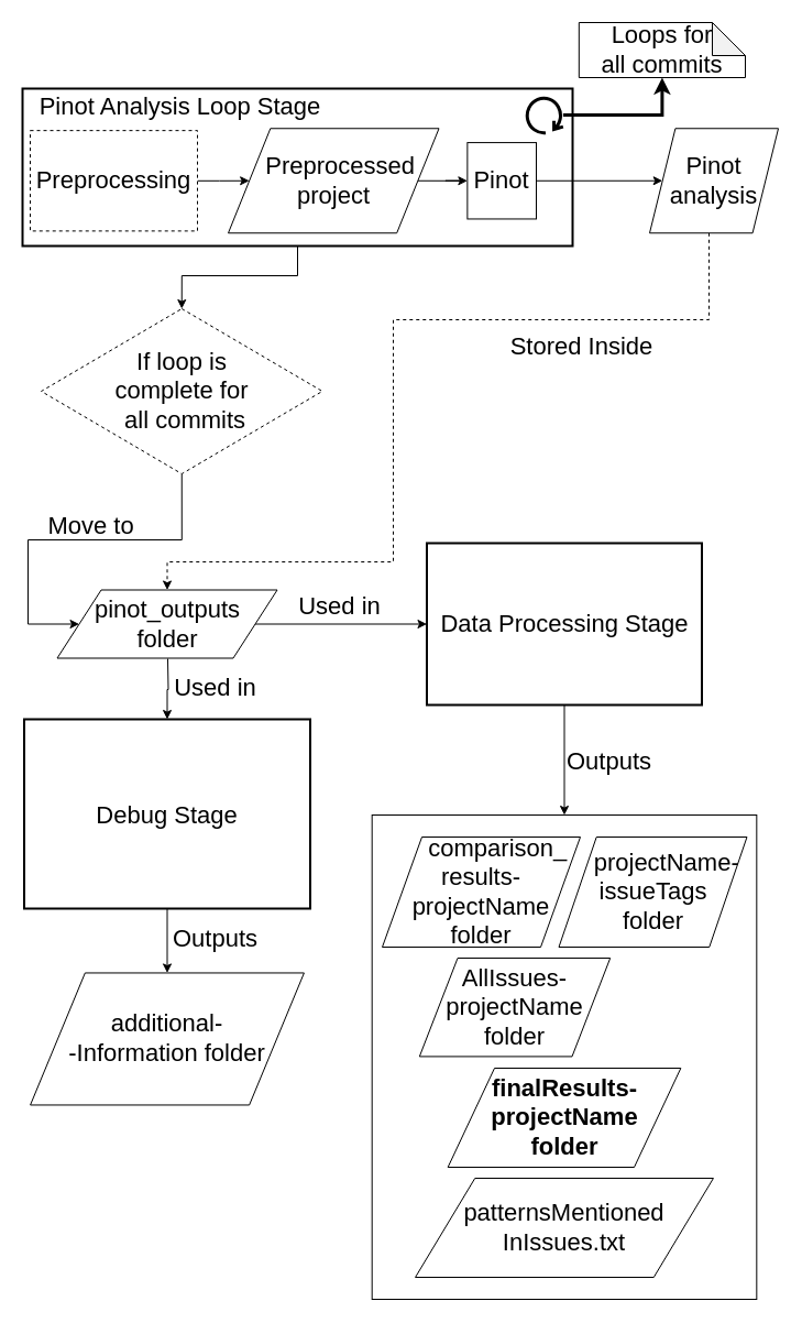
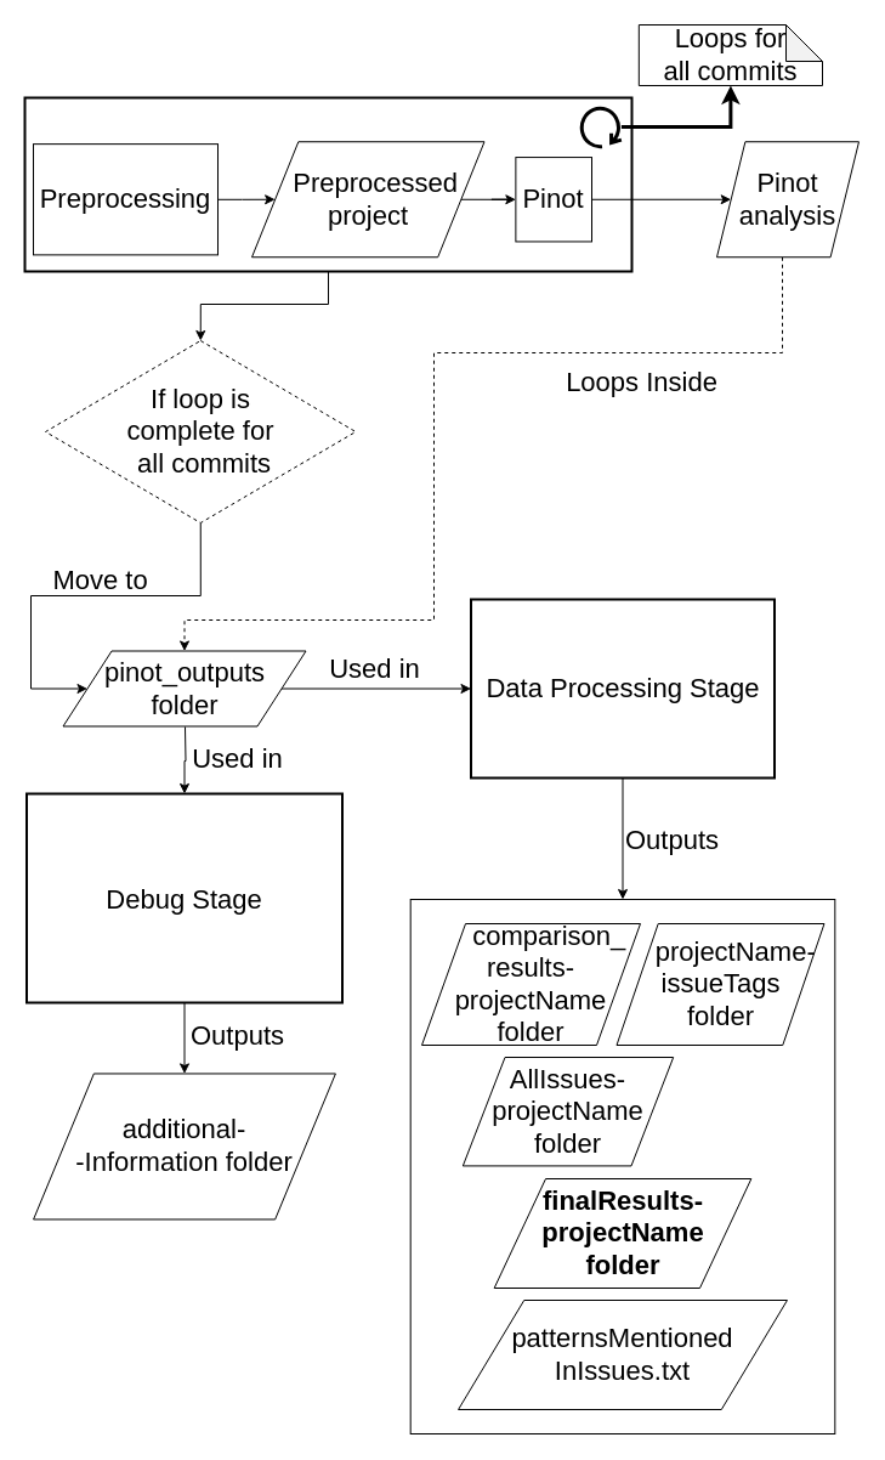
  <mxCell id="0" />
  <mxCell id="1" parent="0" />
  <mxCell id="2" value="" style="rounded=0;whiteSpace=wrap;html=1;fontSize=22;" vertex="1" parent="1"><mxGeometry x="337.69" y="740" width="349.63" height="440" as="geometry" /></mxCell>
  <mxCell id="3" style="edgeStyle=orthogonalEdgeStyle;rounded=0;orthogonalLoop=1;jettySize=auto;html=1;entryX=0.5;entryY=0;entryDx=0;entryDy=0;fontSize=22;" edge="1" parent="1" source="4" target="2"><mxGeometry relative="1" as="geometry" /></mxCell>
  <mxCell id="4" value="" style="rounded=0;whiteSpace=wrap;html=1;strokeWidth=2;fontSize=22;" parent="1" vertex="1"><mxGeometry x="387.5" y="493" width="250" height="147" as="geometry" /></mxCell>
  <mxCell id="5" style="edgeStyle=orthogonalEdgeStyle;rounded=0;orthogonalLoop=1;jettySize=auto;html=1;entryX=0.5;entryY=0;entryDx=0;entryDy=0;fontSize=22;" edge="1" parent="1" source="6" target="20"><mxGeometry relative="1" as="geometry" /></mxCell>
  <mxCell id="6" value="" style="rounded=0;whiteSpace=wrap;html=1;strokeWidth=2;fontSize=22;" parent="1" vertex="1"><mxGeometry x="21.5" y="653" width="260" height="172" as="geometry" /></mxCell>
  <mxCell id="7" style="edgeStyle=orthogonalEdgeStyle;rounded=0;orthogonalLoop=1;jettySize=auto;html=1;entryX=0.5;entryY=0;entryDx=0;entryDy=0;fontSize=22;" edge="1" parent="1" source="8" target="28"><mxGeometry relative="1" as="geometry"><Array as="points"><mxPoint x="270" y="250" /><mxPoint x="165" y="250" /></Array></mxGeometry></mxCell>
  <mxCell id="8" value="" style="rounded=0;whiteSpace=wrap;html=1;strokeWidth=2;fontSize=22;" parent="1" vertex="1"><mxGeometry x="20" y="80" width="500" height="143" as="geometry" /></mxCell>
  <mxCell id="9" style="edgeStyle=orthogonalEdgeStyle;rounded=0;orthogonalLoop=1;jettySize=auto;html=1;entryX=0.5;entryY=0;entryDx=0;entryDy=0;fontSize=22;" edge="1" parent="1" target="6"><mxGeometry relative="1" as="geometry"><mxPoint x="152" y="598" as="sourcePoint" /></mxGeometry></mxCell>
  <mxCell id="10" style="edgeStyle=orthogonalEdgeStyle;rounded=0;orthogonalLoop=1;jettySize=auto;html=1;entryX=0;entryY=0.5;entryDx=0;entryDy=0;fontSize=22;" edge="1" parent="1" source="11" target="34"><mxGeometry relative="1" as="geometry" /></mxCell>
  <mxCell id="11" value="pinot_outputs&lt;br style=&quot;font-size: 22px;&quot;&gt;folder" style="shape=parallelogram;perimeter=parallelogramPerimeter;whiteSpace=wrap;html=1;fontSize=22;" parent="1" vertex="1"><mxGeometry x="51.5" y="535.5" width="200" height="62" as="geometry" /></mxCell>
  <mxCell id="12" style="edgeStyle=orthogonalEdgeStyle;rounded=0;orthogonalLoop=1;jettySize=auto;html=1;entryX=0;entryY=0.5;entryDx=0;entryDy=0;fontSize=22;" parent="1" source="13" target="33" edge="1"><mxGeometry relative="1" as="geometry" /></mxCell>
- <mxCell id="13" value="&lt;font style=&quot;font-size: 22px;&quot;&gt;Preprocessing&lt;/font&gt;" style="rounded=0;whiteSpace=wrap;html=1;fontSize=22;dashed=1;" parent="1" vertex="1"><mxGeometry x="27" y="118.13" width="152" height="91.25" as="geometry" /></mxCell>
+ <mxCell id="13" value="&lt;font style=&quot;font-size: 22px;&quot;&gt;Preprocessing&lt;/font&gt;" style="rounded=0;whiteSpace=wrap;html=1;fontSize=22;" parent="1" vertex="1"><mxGeometry x="27" y="118.13" width="152" height="91.25" as="geometry" /></mxCell>
  <mxCell id="14" value="&lt;font style=&quot;font-size: 22px;&quot;&gt;Pinot&lt;/font&gt;" style="rounded=0;whiteSpace=wrap;html=1;fontSize=22;" parent="1" vertex="1"><mxGeometry x="424.37" y="129.08" width="62.63" height="69.37" as="geometry" /></mxCell>
  <mxCell id="15" value="" style="endArrow=classic;html=1;exitX=1;exitY=0.5;exitDx=0;exitDy=0;entryX=0;entryY=0.5;entryDx=0;entryDy=0;fontSize=22;" parent="1" source="14" target="17" edge="1"><mxGeometry width="50" height="50" relative="1" as="geometry"><mxPoint x="590" y="183" as="sourcePoint" /><mxPoint x="620" y="158" as="targetPoint" /></mxGeometry></mxCell>
  <mxCell id="16" style="edgeStyle=orthogonalEdgeStyle;rounded=0;jumpStyle=arc;orthogonalLoop=1;jettySize=auto;html=1;entryX=0.5;entryY=0;entryDx=0;entryDy=0;fontSize=22;dashed=1;" edge="1" parent="1" source="17" target="11"><mxGeometry relative="1" as="geometry"><Array as="points"><mxPoint x="644" y="290" /><mxPoint x="357" y="290" /><mxPoint x="357" y="510" /><mxPoint x="152" y="510" /></Array></mxGeometry></mxCell>
  <mxCell id="17" value="&lt;font style=&quot;font-size: 22px;&quot;&gt;Pinot analysis&lt;/font&gt;" style="shape=parallelogram;perimeter=parallelogramPerimeter;whiteSpace=wrap;html=1;fontSize=22;" parent="1" vertex="1"><mxGeometry x="590" y="116.25" width="117" height="95" as="geometry" /></mxCell>
  <mxCell id="18" value="Used in" style="text;html=1;align=center;verticalAlign=middle;resizable=0;points=[];autosize=1;fontSize=22;" parent="1" vertex="1"><mxGeometry x="149.5" y="610" width="90" height="30" as="geometry" /></mxCell>
  <mxCell id="19" value="Debug Stage" style="text;html=1;strokeColor=none;fillColor=none;align=center;verticalAlign=middle;whiteSpace=wrap;rounded=0;fontSize=22;" parent="1" vertex="1"><mxGeometry x="20" y="653" width="263" height="175" as="geometry" /></mxCell>
  <mxCell id="20" value="additional-&lt;br style=&quot;font-size: 22px;&quot;&gt;-Information folder" style="shape=parallelogram;perimeter=parallelogramPerimeter;whiteSpace=wrap;html=1;fontSize=22;" parent="1" vertex="1"><mxGeometry x="27.08" y="883.46" width="248.83" height="120" as="geometry" /></mxCell>
  <mxCell id="21" value="&amp;nbsp; &amp;nbsp; &amp;nbsp;comparison_&lt;br style=&quot;font-size: 22px&quot;&gt;results-&lt;br&gt;projectName&lt;br style=&quot;font-size: 22px&quot;&gt;folder" style="shape=parallelogram;perimeter=parallelogramPerimeter;whiteSpace=wrap;html=1;fontSize=22;" parent="1" vertex="1"><mxGeometry x="347" y="760" width="180" height="100" as="geometry" /></mxCell>
  <mxCell id="22" value="&amp;nbsp; &amp;nbsp; projectName-issueTags&lt;br style=&quot;font-size: 22px&quot;&gt;folder" style="shape=parallelogram;perimeter=parallelogramPerimeter;whiteSpace=wrap;html=1;fontSize=22;" parent="1" vertex="1"><mxGeometry x="507.5" y="760" width="170.97" height="100" as="geometry" /></mxCell>
  <mxCell id="23" value="&lt;b style=&quot;font-size: 22px;&quot;&gt;finalResults-projectName&lt;br style=&quot;font-size: 22px;&quot;&gt;folder&lt;/b&gt;" style="shape=parallelogram;perimeter=parallelogramPerimeter;whiteSpace=wrap;html=1;fontSize=22;" parent="1" vertex="1"><mxGeometry x="406.67" y="970" width="211.66" height="90" as="geometry" /></mxCell>
  <mxCell id="24" value="AllIssues-&lt;br style=&quot;font-size: 22px;&quot;&gt;projectName&lt;br style=&quot;font-size: 22px;&quot;&gt;folder" style="shape=parallelogram;perimeter=parallelogramPerimeter;whiteSpace=wrap;html=1;fontSize=22;" parent="1" vertex="1"><mxGeometry x="380.84" y="870" width="173.32" height="89.42" as="geometry" /></mxCell>
  <mxCell id="25" value="patternsMentioned&lt;br style=&quot;font-size: 22px;&quot;&gt;InIssues.txt" style="shape=parallelogram;perimeter=parallelogramPerimeter;whiteSpace=wrap;html=1;fontSize=22;" parent="1" vertex="1"><mxGeometry x="377.04" y="1070" width="270.92" height="90" as="geometry" /></mxCell>
- <mxCell id="26" value="&lt;font style=&quot;font-size: 22px;&quot;&gt;Pinot Analysis Loop Stage&lt;/font&gt;" style="text;html=1;strokeColor=none;fillColor=none;align=center;verticalAlign=middle;whiteSpace=wrap;rounded=0;fontSize=22;" parent="1" vertex="1"><mxGeometry x="20" y="87" width="287" height="20" as="geometry" /></mxCell>
  <mxCell id="27" style="edgeStyle=orthogonalEdgeStyle;rounded=0;orthogonalLoop=1;jettySize=auto;html=1;entryX=0;entryY=0.5;entryDx=0;entryDy=0;fontSize=22;jumpStyle=arc;exitX=0.5;exitY=1;exitDx=0;exitDy=0;" edge="1" parent="1" source="28" target="11"><mxGeometry relative="1" as="geometry"><mxPoint x="151.5" y="487" as="sourcePoint" /><Array as="points"><mxPoint x="165" y="490" /><mxPoint x="25" y="490" /><mxPoint x="25" y="567" /></Array></mxGeometry></mxCell>
  <mxCell id="28" value="&lt;span style=&quot;font-size: 22px;&quot;&gt;If loop is &lt;br style=&quot;font-size: 22px;&quot;&gt;complete for&lt;br style=&quot;font-size: 22px;&quot;&gt;&amp;nbsp;all commits&lt;/span&gt;" style="rhombus;whiteSpace=wrap;html=1;fontSize=22;dashed=1;" parent="1" vertex="1"><mxGeometry x="37" y="280" width="255.5" height="150" as="geometry" /></mxCell>
  <mxCell id="29" style="edgeStyle=orthogonalEdgeStyle;rounded=0;orthogonalLoop=1;jettySize=auto;html=1;strokeWidth=3;entryX=0.5;entryY=1;entryDx=0;entryDy=0;entryPerimeter=0;fontSize=22;" parent="1" source="30" target="31" edge="1"><mxGeometry relative="1" as="geometry"><mxPoint x="575.82" y="73" as="targetPoint" /></mxGeometry></mxCell>
  <mxCell id="30" value="" style="shape=mxgraph.bpmn.loop;html=1;outlineConnect=0;direction=west;flipV=1;strokeWidth=3;fontSize=22;" parent="1" vertex="1"><mxGeometry x="477.37" y="87" width="34" height="34" as="geometry" /></mxCell>
  <mxCell id="31" value="&lt;font style=&quot;font-size: 22px;&quot;&gt;Loops for &lt;br style=&quot;font-size: 22px;&quot;&gt;all commits&lt;/font&gt;" style="shape=note;whiteSpace=wrap;html=1;backgroundOutline=1;darkOpacity=0.05;fontSize=22;" parent="1" vertex="1"><mxGeometry x="525.82" y="20" width="151.18" height="50" as="geometry" /></mxCell>
  <mxCell id="32" style="edgeStyle=orthogonalEdgeStyle;rounded=0;orthogonalLoop=1;jettySize=auto;html=1;exitX=1;exitY=0.5;exitDx=0;exitDy=0;entryX=0;entryY=0.5;entryDx=0;entryDy=0;fontSize=22;" parent="1" source="33" target="14" edge="1"><mxGeometry relative="1" as="geometry" /></mxCell>
  <mxCell id="33" value="&lt;font style=&quot;font-size: 22px&quot;&gt;&amp;nbsp; Preprocessed project&lt;/font&gt;" style="shape=parallelogram;perimeter=parallelogramPerimeter;whiteSpace=wrap;html=1;fontSize=22;" parent="1" vertex="1"><mxGeometry x="207" y="116.26" width="191.5" height="95" as="geometry" /></mxCell>
  <mxCell id="34" value="Data Processing Stage" style="text;html=1;strokeColor=none;fillColor=none;align=center;verticalAlign=middle;whiteSpace=wrap;rounded=0;fontSize=22;" parent="1" vertex="1"><mxGeometry x="387.5" y="493" width="250" height="147" as="geometry" /></mxCell>
  <mxCell id="35" value="Used in" style="text;html=1;align=center;verticalAlign=middle;resizable=0;points=[];autosize=1;fontSize=22;" vertex="1" parent="1"><mxGeometry x="263.47" y="535.5" width="90" height="30" as="geometry" /></mxCell>
- <mxCell id="36" value="Stored Inside" style="text;html=1;align=center;verticalAlign=middle;resizable=0;points=[];autosize=1;fontSize=22;" vertex="1" parent="1"><mxGeometry x="453.41" y="300" width="150" height="30" as="geometry" /></mxCell>
+ <mxCell id="36" value="Loops Inside" style="text;html=1;align=center;verticalAlign=middle;resizable=0;points=[];autosize=1;fontSize=22;" vertex="1" parent="1"><mxGeometry x="453.41" y="300" width="150" height="30" as="geometry" /></mxCell>
  <mxCell id="37" value="Move to" style="text;html=1;align=center;verticalAlign=middle;resizable=0;points=[];autosize=1;fontSize=22;" vertex="1" parent="1"><mxGeometry x="37" y="463" width="90" height="30" as="geometry" /></mxCell>
  <mxCell id="38" value="Outputs" style="text;html=1;align=center;verticalAlign=middle;resizable=0;points=[];autosize=1;fontSize=22;" vertex="1" parent="1"><mxGeometry x="507.5" y="677" width="90" height="30" as="geometry" /></mxCell>
  <mxCell id="39" value="Outputs" style="text;html=1;align=center;verticalAlign=middle;resizable=0;points=[];autosize=1;fontSize=22;" vertex="1" parent="1"><mxGeometry x="149.5" y="838.46" width="90" height="30" as="geometry" /></mxCell>
